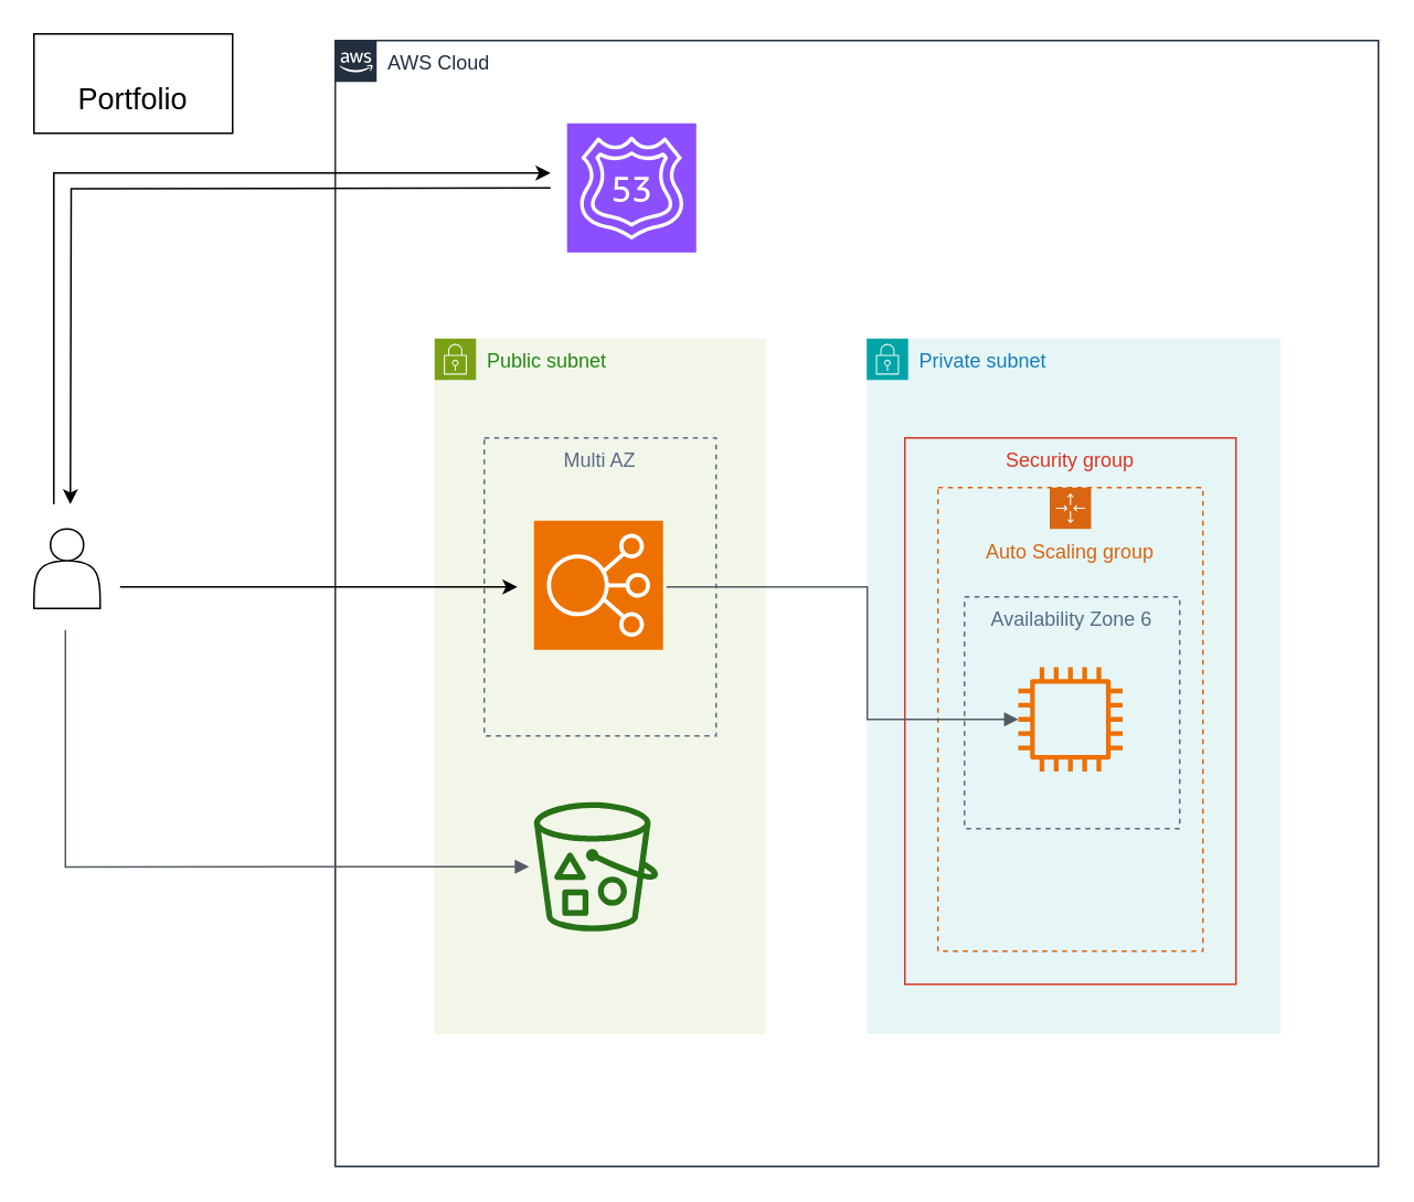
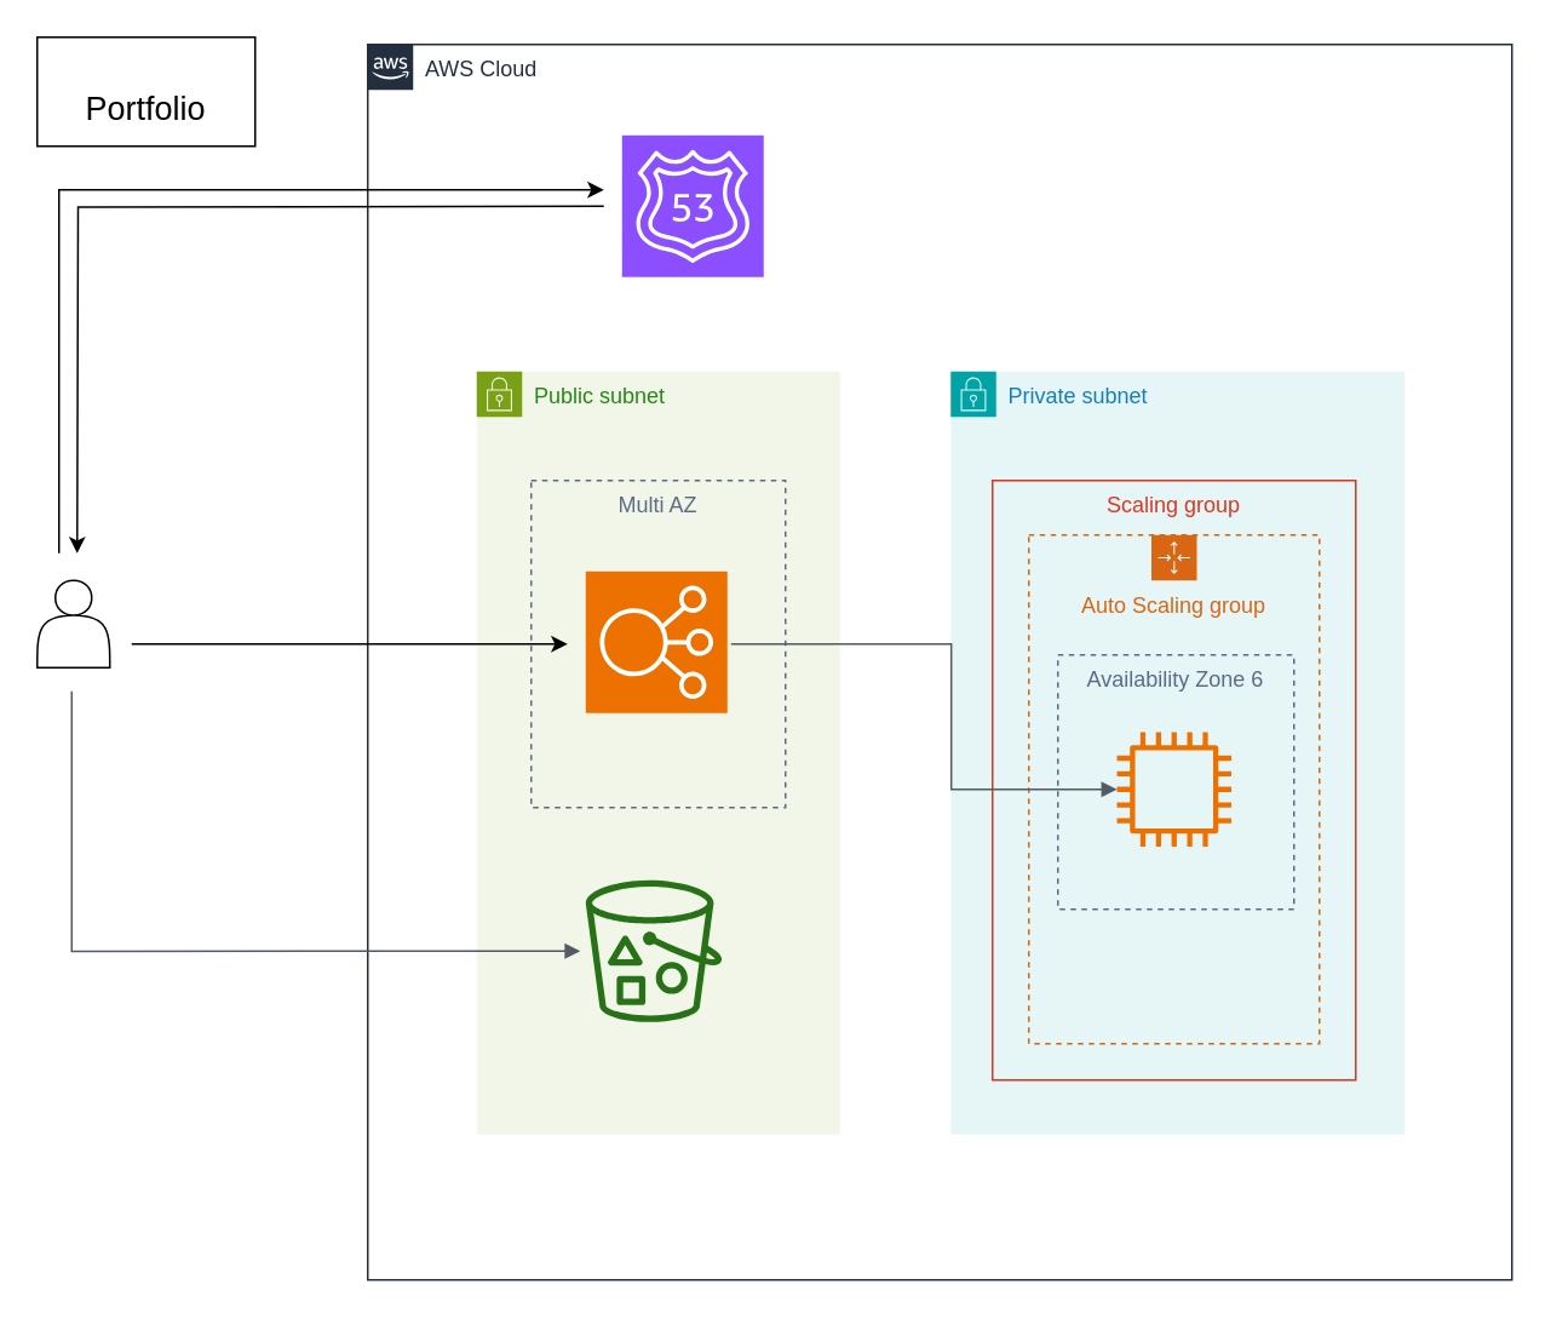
  <mxCell id="0" />
  <mxCell id="1" parent="0" />
  <mxCell id="2" value="" style="rounded=0;whiteSpace=wrap;html=1;" vertex="1" parent="1"><mxGeometry x="20" y="20" width="120" height="60" as="geometry" /></mxCell>
  <mxCell id="3" value="AWS Cloud" style="points=[[0,0],[0.25,0],[0.5,0],[0.75,0],[1,0],[1,0.25],[1,0.5],[1,0.75],[1,1],[0.75,1],[0.5,1],[0.25,1],[0,1],[0,0.75],[0,0.5],[0,0.25]];outlineConnect=0;gradientColor=none;html=1;whiteSpace=wrap;fontSize=12;fontStyle=0;shape=mxgraph.aws4.group;grIcon=mxgraph.aws4.group_aws_cloud_alt;strokeColor=#232F3E;fillColor=none;verticalAlign=top;align=left;spacingLeft=30;fontColor=#232F3E;dashed=0;labelBackgroundColor=#ffffff;container=1;pointerEvents=0;collapsible=0;recursiveResize=0;" parent="1" vertex="1"><mxGeometry x="202" y="24" width="630" height="680" as="geometry" /></mxCell>
  <mxCell id="4" value="" style="sketch=0;points=[[0,0,0],[0.25,0,0],[0.5,0,0],[0.75,0,0],[1,0,0],[0,1,0],[0.25,1,0],[0.5,1,0],[0.75,1,0],[1,1,0],[0,0.25,0],[0,0.5,0],[0,0.75,0],[1,0.25,0],[1,0.5,0],[1,0.75,0]];outlineConnect=0;fontColor=#232F3E;fillColor=#8C4FFF;strokeColor=#ffffff;dashed=0;verticalLabelPosition=bottom;verticalAlign=top;align=center;html=1;fontSize=12;fontStyle=0;aspect=fixed;shape=mxgraph.aws4.resourceIcon;resIcon=mxgraph.aws4.route_53;" vertex="1" parent="3"><mxGeometry x="140" y="50" width="78" height="78" as="geometry" /></mxCell>
  <mxCell id="5" value="Public subnet" style="points=[[0,0],[0.25,0],[0.5,0],[0.75,0],[1,0],[1,0.25],[1,0.5],[1,0.75],[1,1],[0.75,1],[0.5,1],[0.25,1],[0,1],[0,0.75],[0,0.5],[0,0.25]];outlineConnect=0;gradientColor=none;html=1;whiteSpace=wrap;fontSize=12;fontStyle=0;container=1;pointerEvents=0;collapsible=0;recursiveResize=0;shape=mxgraph.aws4.group;grIcon=mxgraph.aws4.group_security_group;grStroke=0;strokeColor=#7AA116;fillColor=#F2F6E8;verticalAlign=top;align=left;spacingLeft=30;fontColor=#248814;dashed=0;" vertex="1" parent="3"><mxGeometry x="60" y="180" width="200" height="420" as="geometry" /></mxCell>
  <mxCell id="6" value="" style="outlineConnect=0;fontColor=#232F3E;gradientColor=none;fillColor=#277116;strokeColor=none;dashed=0;verticalLabelPosition=bottom;verticalAlign=top;align=center;html=1;fontSize=12;fontStyle=0;aspect=fixed;pointerEvents=1;shape=mxgraph.aws4.bucket_with_objects;labelBackgroundColor=#ffffff;" parent="5" vertex="1"><mxGeometry x="60" y="280" width="75" height="78" as="geometry" /></mxCell>
  <mxCell id="7" value="" style="sketch=0;points=[[0,0,0],[0.25,0,0],[0.5,0,0],[0.75,0,0],[1,0,0],[0,1,0],[0.25,1,0],[0.5,1,0],[0.75,1,0],[1,1,0],[0,0.25,0],[0,0.5,0],[0,0.75,0],[1,0.25,0],[1,0.5,0],[1,0.75,0]];outlineConnect=0;fontColor=#232F3E;fillColor=#ED7100;strokeColor=#ffffff;dashed=0;verticalLabelPosition=bottom;verticalAlign=top;align=center;html=1;fontSize=12;fontStyle=0;aspect=fixed;shape=mxgraph.aws4.resourceIcon;resIcon=mxgraph.aws4.elastic_load_balancing;" vertex="1" parent="3"><mxGeometry x="120" y="290" width="78" height="78" as="geometry" /></mxCell>
  <mxCell id="8" value="Multi AZ" style="fillColor=none;strokeColor=#5A6C86;dashed=1;verticalAlign=top;fontStyle=0;fontColor=#5A6C86;whiteSpace=wrap;html=1;" vertex="1" parent="3"><mxGeometry x="90" y="240" width="140" height="180" as="geometry" /></mxCell>
  <mxCell id="9" value="" style="shape=actor;whiteSpace=wrap;html=1;fontStyle=1" vertex="1" parent="1"><mxGeometry x="20" y="319" width="40" height="48" as="geometry" /></mxCell>
  <mxCell id="10" style="edgeStyle=orthogonalEdgeStyle;rounded=0;orthogonalLoop=1;jettySize=auto;html=1;" edge="1" parent="1"><mxGeometry relative="1" as="geometry"><mxPoint x="32" y="304" as="sourcePoint" /><mxPoint x="332" y="104" as="targetPoint" /><Array as="points"><mxPoint x="32" y="304" /><mxPoint x="32" y="104" /><mxPoint x="342" y="104" /></Array></mxGeometry></mxCell>
  <mxCell id="11" style="edgeStyle=orthogonalEdgeStyle;rounded=0;orthogonalLoop=1;jettySize=auto;html=1;" edge="1" parent="1"><mxGeometry relative="1" as="geometry"><mxPoint x="332" y="113" as="sourcePoint" /><mxPoint x="42" y="304" as="targetPoint" /></mxGeometry></mxCell>
  <mxCell id="12" value="" style="endArrow=classic;html=1;rounded=0;" edge="1" parent="1"><mxGeometry width="50" height="50" relative="1" as="geometry"><mxPoint x="72" y="354" as="sourcePoint" /><mxPoint x="312" y="354" as="targetPoint" /></mxGeometry></mxCell>
  <mxCell id="13" value="" style="edgeStyle=orthogonalEdgeStyle;html=1;endArrow=block;elbow=vertical;startArrow=none;endFill=1;strokeColor=#545B64;rounded=0;" edge="1" parent="1"><mxGeometry width="100" relative="1" as="geometry"><mxPoint x="39" y="380" as="sourcePoint" /><mxPoint x="319.008" y="523.053" as="targetPoint" /><Array as="points"><mxPoint x="39" y="384" /><mxPoint x="39" y="523" /></Array></mxGeometry></mxCell>
  <mxCell id="14" value="Private subnet" style="points=[[0,0],[0.25,0],[0.5,0],[0.75,0],[1,0],[1,0.25],[1,0.5],[1,0.75],[1,1],[0.75,1],[0.5,1],[0.25,1],[0,1],[0,0.75],[0,0.5],[0,0.25]];outlineConnect=0;gradientColor=none;html=1;whiteSpace=wrap;fontSize=12;fontStyle=0;container=1;pointerEvents=0;collapsible=0;recursiveResize=0;shape=mxgraph.aws4.group;grIcon=mxgraph.aws4.group_security_group;grStroke=0;strokeColor=#00A4A6;fillColor=#E6F6F7;verticalAlign=top;align=left;spacingLeft=30;fontColor=#147EBA;dashed=0;" vertex="1" parent="1"><mxGeometry x="523" y="204" width="250" height="420" as="geometry" /></mxCell>
- <mxCell id="15" value="Security group" style="fillColor=none;strokeColor=#DD3522;verticalAlign=top;fontStyle=0;fontColor=#DD3522;whiteSpace=wrap;html=1;" vertex="1" parent="14"><mxGeometry x="23" y="60" width="200" height="330" as="geometry" /></mxCell>
+ <mxCell id="15" value="Scaling group" style="fillColor=none;strokeColor=#DD3522;verticalAlign=top;fontStyle=0;fontColor=#DD3522;whiteSpace=wrap;html=1;" vertex="1" parent="14"><mxGeometry x="23" y="60" width="200" height="330" as="geometry" /></mxCell>
  <mxCell id="16" value="Auto Scaling group" style="points=[[0,0],[0.25,0],[0.5,0],[0.75,0],[1,0],[1,0.25],[1,0.5],[1,0.75],[1,1],[0.75,1],[0.5,1],[0.25,1],[0,1],[0,0.75],[0,0.5],[0,0.25]];outlineConnect=0;gradientColor=none;html=1;whiteSpace=wrap;fontSize=12;fontStyle=0;container=1;pointerEvents=0;collapsible=0;recursiveResize=0;shape=mxgraph.aws4.groupCenter;grIcon=mxgraph.aws4.group_auto_scaling_group;grStroke=1;strokeColor=#D86613;fillColor=none;verticalAlign=top;align=center;fontColor=#D86613;dashed=1;spacingTop=25;" vertex="1" parent="14"><mxGeometry x="43" y="90" width="160" height="280" as="geometry" /></mxCell>
  <mxCell id="17" value="" style="sketch=0;outlineConnect=0;fontColor=#232F3E;gradientColor=none;fillColor=#ED7100;strokeColor=none;dashed=0;verticalLabelPosition=bottom;verticalAlign=top;align=center;html=1;fontSize=12;fontStyle=0;aspect=fixed;pointerEvents=1;shape=mxgraph.aws4.instance2;" vertex="1" parent="16"><mxGeometry x="48.5" y="108.5" width="63" height="63" as="geometry" /></mxCell>
  <mxCell id="18" value="" style="edgeStyle=orthogonalEdgeStyle;html=1;endArrow=block;elbow=vertical;startArrow=none;endFill=1;strokeColor=#545B64;rounded=0;exitX=0.786;exitY=0.5;exitDx=0;exitDy=0;exitPerimeter=0;" edge="1" parent="1" source="8" target="17"><mxGeometry width="100" relative="1" as="geometry"><mxPoint x="562" y="384" as="sourcePoint" /><mxPoint x="662" y="384" as="targetPoint" /></mxGeometry></mxCell>
  <mxCell id="19" value="Availability Zone 6" style="fillColor=none;strokeColor=#5A6C86;dashed=1;verticalAlign=top;fontStyle=0;fontColor=#5A6C86;whiteSpace=wrap;html=1;" vertex="1" parent="1"><mxGeometry x="582" y="360" width="130" height="140" as="geometry" /></mxCell>
  <mxCell id="20" value="Portfolio" style="text;html=1;align=center;verticalAlign=middle;whiteSpace=wrap;rounded=0;fontSize=18;" vertex="1" parent="1"><mxGeometry x="50" y="45" width="60" height="30" as="geometry" /></mxCell>
